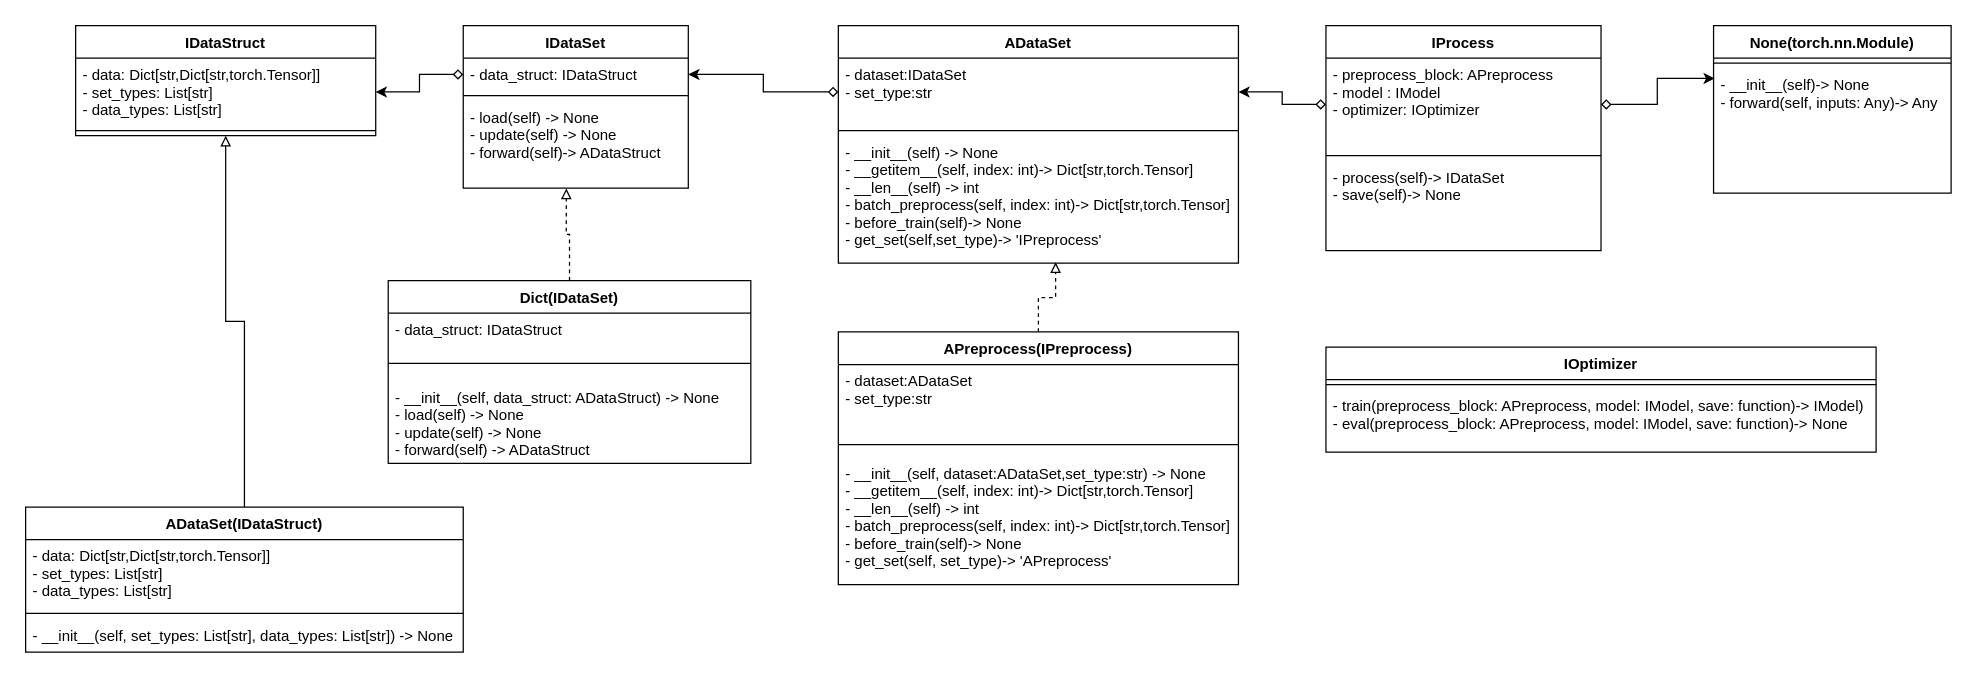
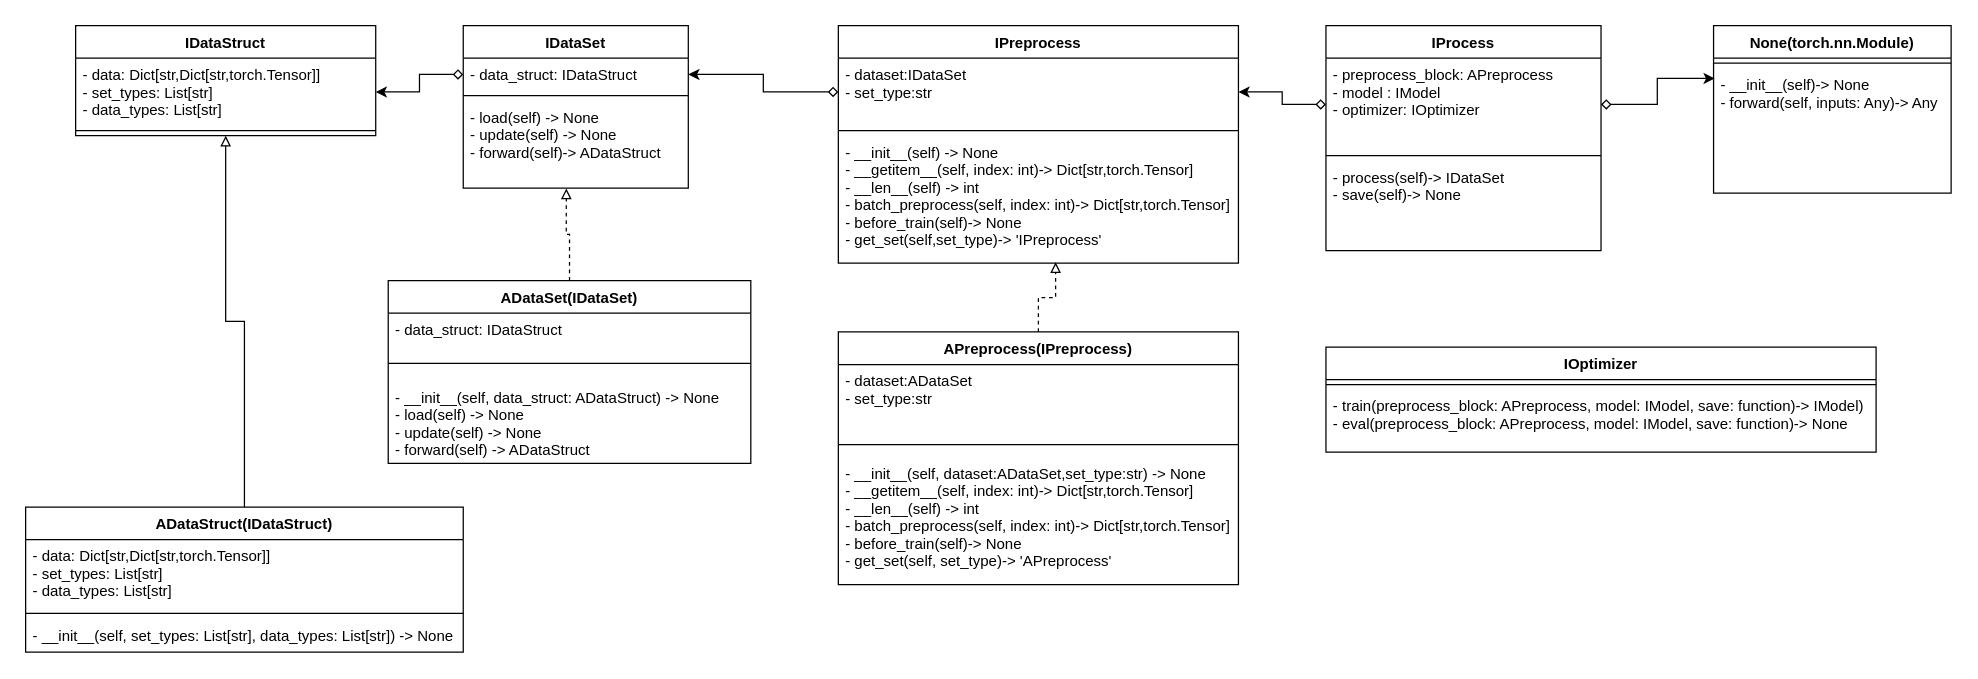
  <mxCell id="0" />
  <mxCell id="1" parent="0" />
  <mxCell id="2" value="IDataStruct" style="swimlane;fontStyle=1;align=center;verticalAlign=top;childLayout=stackLayout;horizontal=1;startSize=26;horizontalStack=0;resizeParent=1;resizeParentMax=0;resizeLast=0;collapsible=1;marginBottom=0;" parent="1" vertex="1"><mxGeometry x="60" y="20" width="240" height="88" as="geometry" /></mxCell>
  <mxCell id="3" value="- data: Dict[str,Dict[str,torch.Tensor]]&#10;- set_types: List[str]&#10;- data_types: List[str]" style="text;strokeColor=none;fillColor=none;align=left;verticalAlign=top;spacingLeft=4;spacingRight=4;overflow=hidden;rotatable=0;points=[[0,0.5],[1,0.5]];portConstraint=eastwest;" parent="2" vertex="1"><mxGeometry y="26" width="240" height="54" as="geometry" /></mxCell>
  <mxCell id="4" value="" style="line;strokeWidth=1;fillColor=none;align=left;verticalAlign=middle;spacingTop=-1;spacingLeft=3;spacingRight=3;rotatable=0;labelPosition=right;points=[];portConstraint=eastwest;strokeColor=inherit;" parent="2" vertex="1"><mxGeometry y="80" width="240" height="8" as="geometry" /></mxCell>
  <mxCell id="5" style="edgeStyle=orthogonalEdgeStyle;rounded=0;orthogonalLoop=1;jettySize=auto;html=1;exitX=0.5;exitY=0;exitDx=0;exitDy=0;entryX=0.5;entryY=1;entryDx=0;entryDy=0;endArrow=block;endFill=0;dashed=0;" parent="1" source="6" target="2" edge="1"><mxGeometry relative="1" as="geometry" /></mxCell>
- <mxCell id="6" value="ADataSet(IDataStruct)" style="swimlane;fontStyle=1;align=center;verticalAlign=top;childLayout=stackLayout;horizontal=1;startSize=26;horizontalStack=0;resizeParent=1;resizeParentMax=0;resizeLast=0;collapsible=1;marginBottom=0;" parent="1" vertex="1"><mxGeometry x="20" y="405" width="350" height="116" as="geometry" /></mxCell>
+ <mxCell id="6" value="ADataStruct(IDataStruct)" style="swimlane;fontStyle=1;align=center;verticalAlign=top;childLayout=stackLayout;horizontal=1;startSize=26;horizontalStack=0;resizeParent=1;resizeParentMax=0;resizeLast=0;collapsible=1;marginBottom=0;" parent="1" vertex="1"><mxGeometry x="20" y="405" width="350" height="116" as="geometry" /></mxCell>
  <mxCell id="7" value="- data: Dict[str,Dict[str,torch.Tensor]]&#10;- set_types: List[str]&#10;- data_types: List[str]" style="text;strokeColor=none;fillColor=none;align=left;verticalAlign=top;spacingLeft=4;spacingRight=4;overflow=hidden;rotatable=0;points=[[0,0.5],[1,0.5]];portConstraint=eastwest;" parent="6" vertex="1"><mxGeometry y="26" width="350" height="54" as="geometry" /></mxCell>
  <mxCell id="8" value="" style="line;strokeWidth=1;fillColor=none;align=left;verticalAlign=middle;spacingTop=-1;spacingLeft=3;spacingRight=3;rotatable=0;labelPosition=right;points=[];portConstraint=eastwest;strokeColor=inherit;" parent="6" vertex="1"><mxGeometry y="80" width="350" height="10" as="geometry" /></mxCell>
  <mxCell id="9" value="- __init__(self, set_types: List[str], data_types: List[str]) -&gt; None" style="text;strokeColor=none;fillColor=none;align=left;verticalAlign=top;spacingLeft=4;spacingRight=4;overflow=hidden;rotatable=0;points=[[0,0.5],[1,0.5]];portConstraint=eastwest;" parent="6" vertex="1"><mxGeometry y="90" width="350" height="26" as="geometry" /></mxCell>
  <mxCell id="10" value="IDataSet" style="swimlane;fontStyle=1;align=center;verticalAlign=top;childLayout=stackLayout;horizontal=1;startSize=26;horizontalStack=0;resizeParent=1;resizeParentMax=0;resizeLast=0;collapsible=1;marginBottom=0;" parent="1" vertex="1"><mxGeometry x="370" y="20" width="180" height="130" as="geometry" /></mxCell>
  <mxCell id="11" value="- data_struct: IDataStruct" style="text;strokeColor=none;fillColor=none;align=left;verticalAlign=top;spacingLeft=4;spacingRight=4;overflow=hidden;rotatable=0;points=[[0,0.5],[1,0.5]];portConstraint=eastwest;" parent="10" vertex="1"><mxGeometry y="26" width="180" height="26" as="geometry" /></mxCell>
  <mxCell id="12" value="" style="line;strokeWidth=1;fillColor=none;align=left;verticalAlign=middle;spacingTop=-1;spacingLeft=3;spacingRight=3;rotatable=0;labelPosition=right;points=[];portConstraint=eastwest;strokeColor=inherit;" parent="10" vertex="1"><mxGeometry y="52" width="180" height="8" as="geometry" /></mxCell>
  <mxCell id="13" value="- load(self) -&gt; None&#10;- update(self) -&gt; None&#10;- forward(self)-&gt; ADataStruct" style="text;strokeColor=none;fillColor=none;align=left;verticalAlign=top;spacingLeft=4;spacingRight=4;overflow=hidden;rotatable=0;points=[[0,0.5],[1,0.5]];portConstraint=eastwest;" parent="10" vertex="1"><mxGeometry y="60" width="180" height="70" as="geometry" /></mxCell>
  <mxCell id="14" style="edgeStyle=orthogonalEdgeStyle;rounded=0;orthogonalLoop=1;jettySize=auto;html=1;exitX=0.5;exitY=0;exitDx=0;exitDy=0;entryX=0.458;entryY=1.003;entryDx=0;entryDy=0;entryPerimeter=0;endArrow=block;endFill=0;dashed=1;" parent="1" source="15" target="13" edge="1"><mxGeometry relative="1" as="geometry" /></mxCell>
- <mxCell id="15" value="Dict(IDataSet)" style="swimlane;fontStyle=1;align=center;verticalAlign=top;childLayout=stackLayout;horizontal=1;startSize=26;horizontalStack=0;resizeParent=1;resizeParentMax=0;resizeLast=0;collapsible=1;marginBottom=0;" parent="1" vertex="1"><mxGeometry x="310" y="224" width="290" height="146" as="geometry" /></mxCell>
+ <mxCell id="15" value="ADataSet(IDataSet)" style="swimlane;fontStyle=1;align=center;verticalAlign=top;childLayout=stackLayout;horizontal=1;startSize=26;horizontalStack=0;resizeParent=1;resizeParentMax=0;resizeLast=0;collapsible=1;marginBottom=0;" parent="1" vertex="1"><mxGeometry x="310" y="224" width="290" height="146" as="geometry" /></mxCell>
  <mxCell id="16" value="- data_struct: IDataStruct" style="text;strokeColor=none;fillColor=none;align=left;verticalAlign=top;spacingLeft=4;spacingRight=4;overflow=hidden;rotatable=0;points=[[0,0.5],[1,0.5]];portConstraint=eastwest;" parent="15" vertex="1"><mxGeometry y="26" width="290" height="26" as="geometry" /></mxCell>
  <mxCell id="17" value="" style="line;strokeWidth=1;fillColor=none;align=left;verticalAlign=middle;spacingTop=-1;spacingLeft=3;spacingRight=3;rotatable=0;labelPosition=right;points=[];portConstraint=eastwest;strokeColor=inherit;" parent="15" vertex="1"><mxGeometry y="52" width="290" height="28" as="geometry" /></mxCell>
  <mxCell id="18" value="- __init__(self, data_struct: ADataStruct) -&gt; None&#10;- load(self) -&gt; None&#10;- update(self) -&gt; None&#10;- forward(self) -&gt; ADataStruct" style="text;strokeColor=none;fillColor=none;align=left;verticalAlign=top;spacingLeft=4;spacingRight=4;overflow=hidden;rotatable=0;points=[[0,0.5],[1,0.5]];portConstraint=eastwest;" parent="15" vertex="1"><mxGeometry y="80" width="290" height="66" as="geometry" /></mxCell>
- <mxCell id="19" value="ADataSet" style="swimlane;fontStyle=1;align=center;verticalAlign=top;childLayout=stackLayout;horizontal=1;startSize=26;horizontalStack=0;resizeParent=1;resizeParentMax=0;resizeLast=0;collapsible=1;marginBottom=0;" parent="1" vertex="1"><mxGeometry x="670" y="20" width="320" height="190" as="geometry" /></mxCell>
+ <mxCell id="19" value="IPreprocess" style="swimlane;fontStyle=1;align=center;verticalAlign=top;childLayout=stackLayout;horizontal=1;startSize=26;horizontalStack=0;resizeParent=1;resizeParentMax=0;resizeLast=0;collapsible=1;marginBottom=0;" parent="1" vertex="1"><mxGeometry x="670" y="20" width="320" height="190" as="geometry" /></mxCell>
  <mxCell id="20" value="- dataset:IDataSet&#10;- set_type:str" style="text;strokeColor=none;fillColor=none;align=left;verticalAlign=top;spacingLeft=4;spacingRight=4;overflow=hidden;rotatable=0;points=[[0,0.5],[1,0.5]];portConstraint=eastwest;" parent="19" vertex="1"><mxGeometry y="26" width="320" height="54" as="geometry" /></mxCell>
  <mxCell id="21" value="" style="line;strokeWidth=1;fillColor=none;align=left;verticalAlign=middle;spacingTop=-1;spacingLeft=3;spacingRight=3;rotatable=0;labelPosition=right;points=[];portConstraint=eastwest;strokeColor=inherit;" parent="19" vertex="1"><mxGeometry y="80" width="320" height="8" as="geometry" /></mxCell>
  <mxCell id="22" value="- __init__(self) -&gt; None&#10;- __getitem__(self, index: int)-&gt; Dict[str,torch.Tensor]&#10;- __len__(self) -&gt; int&#10;- batch_preprocess(self, index: int)-&gt; Dict[str,torch.Tensor]&#10;- before_train(self)-&gt; None&#10;- get_set(self,set_type)-&gt; 'IPreprocess'" style="text;strokeColor=none;fillColor=none;align=left;verticalAlign=top;spacingLeft=4;spacingRight=4;overflow=hidden;rotatable=0;points=[[0,0.5],[1,0.5]];portConstraint=eastwest;" parent="19" vertex="1"><mxGeometry y="88" width="320" height="102" as="geometry" /></mxCell>
  <mxCell id="23" value="IProcess" style="swimlane;fontStyle=1;align=center;verticalAlign=top;childLayout=stackLayout;horizontal=1;startSize=26;horizontalStack=0;resizeParent=1;resizeParentMax=0;resizeLast=0;collapsible=1;marginBottom=0;" parent="1" vertex="1"><mxGeometry x="1060" y="20" width="220" height="180" as="geometry" /></mxCell>
  <mxCell id="24" value="- preprocess_block: APreprocess&#10;- model : IModel&#10;- optimizer: IOptimizer" style="text;strokeColor=none;fillColor=none;align=left;verticalAlign=top;spacingLeft=4;spacingRight=4;overflow=hidden;rotatable=0;points=[[0,0.5],[1,0.5]];portConstraint=eastwest;" parent="23" vertex="1"><mxGeometry y="26" width="220" height="74" as="geometry" /></mxCell>
  <mxCell id="25" value="" style="line;strokeWidth=1;fillColor=none;align=left;verticalAlign=middle;spacingTop=-1;spacingLeft=3;spacingRight=3;rotatable=0;labelPosition=right;points=[];portConstraint=eastwest;strokeColor=inherit;" parent="23" vertex="1"><mxGeometry y="100" width="220" height="8" as="geometry" /></mxCell>
  <mxCell id="26" value="- process(self)-&gt; IDataSet&#10;- save(self)-&gt; None" style="text;strokeColor=none;fillColor=none;align=left;verticalAlign=top;spacingLeft=4;spacingRight=4;overflow=hidden;rotatable=0;points=[[0,0.5],[1,0.5]];portConstraint=eastwest;" parent="23" vertex="1"><mxGeometry y="108" width="220" height="72" as="geometry" /></mxCell>
  <mxCell id="27" value="None(torch.nn.Module)" style="swimlane;fontStyle=1;align=center;verticalAlign=top;childLayout=stackLayout;horizontal=1;startSize=26;horizontalStack=0;resizeParent=1;resizeParentMax=0;resizeLast=0;collapsible=1;marginBottom=0;" parent="1" vertex="1"><mxGeometry x="1370" y="20" width="190" height="134" as="geometry" /></mxCell>
  <mxCell id="28" value="" style="line;strokeWidth=1;fillColor=none;align=left;verticalAlign=middle;spacingTop=-1;spacingLeft=3;spacingRight=3;rotatable=0;labelPosition=right;points=[];portConstraint=eastwest;strokeColor=inherit;" parent="27" vertex="1"><mxGeometry y="26" width="190" height="8" as="geometry" /></mxCell>
  <mxCell id="29" value="- __init__(self)-&gt; None&#10;- forward(self, inputs: Any)-&gt; Any" style="text;strokeColor=none;fillColor=none;align=left;verticalAlign=top;spacingLeft=4;spacingRight=4;overflow=hidden;rotatable=0;points=[[0,0.5],[1,0.5]];portConstraint=eastwest;" parent="27" vertex="1"><mxGeometry y="34" width="190" height="100" as="geometry" /></mxCell>
  <mxCell id="30" value="IOptimizer" style="swimlane;fontStyle=1;align=center;verticalAlign=top;childLayout=stackLayout;horizontal=1;startSize=26;horizontalStack=0;resizeParent=1;resizeParentMax=0;resizeLast=0;collapsible=1;marginBottom=0;" parent="1" vertex="1"><mxGeometry x="1060" y="277" width="440" height="84" as="geometry" /></mxCell>
  <mxCell id="31" value="" style="line;strokeWidth=1;fillColor=none;align=left;verticalAlign=middle;spacingTop=-1;spacingLeft=3;spacingRight=3;rotatable=0;labelPosition=right;points=[];portConstraint=eastwest;strokeColor=inherit;" parent="30" vertex="1"><mxGeometry y="26" width="440" height="8" as="geometry" /></mxCell>
  <mxCell id="32" value="- train(preprocess_block: APreprocess, model: IModel, save: function)-&gt; IModel)&#10;- eval(preprocess_block: APreprocess, model: IModel, save: function)-&gt; None" style="text;strokeColor=none;fillColor=none;align=left;verticalAlign=top;spacingLeft=4;spacingRight=4;overflow=hidden;rotatable=0;points=[[0,0.5],[1,0.5]];portConstraint=eastwest;" parent="30" vertex="1"><mxGeometry y="34" width="440" height="50" as="geometry" /></mxCell>
  <mxCell id="33" style="edgeStyle=orthogonalEdgeStyle;rounded=0;orthogonalLoop=1;jettySize=auto;html=1;exitX=0;exitY=0.5;exitDx=0;exitDy=0;endArrow=classic;endFill=1;startArrow=diamond;startFill=0;" parent="1" source="11" target="3" edge="1"><mxGeometry relative="1" as="geometry" /></mxCell>
  <mxCell id="34" style="edgeStyle=orthogonalEdgeStyle;rounded=0;orthogonalLoop=1;jettySize=auto;html=1;exitX=0;exitY=0.5;exitDx=0;exitDy=0;entryX=1;entryY=0.5;entryDx=0;entryDy=0;endArrow=classic;endFill=1;startArrow=diamond;startFill=0;" parent="1" source="20" target="11" edge="1"><mxGeometry relative="1" as="geometry" /></mxCell>
  <mxCell id="35" style="edgeStyle=orthogonalEdgeStyle;rounded=0;orthogonalLoop=1;jettySize=auto;html=1;exitX=0;exitY=0.5;exitDx=0;exitDy=0;endArrow=classic;endFill=1;startArrow=diamond;startFill=0;" parent="1" source="24" target="20" edge="1"><mxGeometry relative="1" as="geometry" /></mxCell>
  <mxCell id="36" style="edgeStyle=orthogonalEdgeStyle;rounded=0;orthogonalLoop=1;jettySize=auto;html=1;entryX=0.005;entryY=0.082;entryDx=0;entryDy=0;entryPerimeter=0;endArrow=classic;endFill=1;startArrow=diamond;startFill=0;" parent="1" source="24" target="29" edge="1"><mxGeometry relative="1" as="geometry" /></mxCell>
  <mxCell id="37" style="edgeStyle=orthogonalEdgeStyle;rounded=0;orthogonalLoop=1;jettySize=auto;html=1;entryX=0.543;entryY=0.992;entryDx=0;entryDy=0;entryPerimeter=0;dashed=1;endArrow=block;endFill=0;" parent="1" source="38" target="22" edge="1"><mxGeometry relative="1" as="geometry" /></mxCell>
  <mxCell id="38" value="APreprocess(IPreprocess)" style="swimlane;fontStyle=1;align=center;verticalAlign=top;childLayout=stackLayout;horizontal=1;startSize=26;horizontalStack=0;resizeParent=1;resizeParentMax=0;resizeLast=0;collapsible=1;marginBottom=0;" parent="1" vertex="1"><mxGeometry x="670" y="265" width="320" height="202" as="geometry" /></mxCell>
  <mxCell id="39" value="- dataset:ADataSet&#10;- set_type:str" style="text;strokeColor=none;fillColor=none;align=left;verticalAlign=top;spacingLeft=4;spacingRight=4;overflow=hidden;rotatable=0;points=[[0,0.5],[1,0.5]];portConstraint=eastwest;" parent="38" vertex="1"><mxGeometry y="26" width="320" height="54" as="geometry" /></mxCell>
  <mxCell id="40" value="" style="line;strokeWidth=1;fillColor=none;align=left;verticalAlign=middle;spacingTop=-1;spacingLeft=3;spacingRight=3;rotatable=0;labelPosition=right;points=[];portConstraint=eastwest;strokeColor=inherit;" parent="38" vertex="1"><mxGeometry y="80" width="320" height="20" as="geometry" /></mxCell>
  <mxCell id="41" value="- __init__(self, dataset:ADataSet,set_type:str) -&gt; None&#10;- __getitem__(self, index: int)-&gt; Dict[str,torch.Tensor]&#10;- __len__(self) -&gt; int&#10;- batch_preprocess(self, index: int)-&gt; Dict[str,torch.Tensor]&#10;- before_train(self)-&gt; None&#10;- get_set(self, set_type)-&gt; 'APreprocess'" style="text;strokeColor=none;fillColor=none;align=left;verticalAlign=top;spacingLeft=4;spacingRight=4;overflow=hidden;rotatable=0;points=[[0,0.5],[1,0.5]];portConstraint=eastwest;" parent="38" vertex="1"><mxGeometry y="100" width="320" height="102" as="geometry" /></mxCell>
